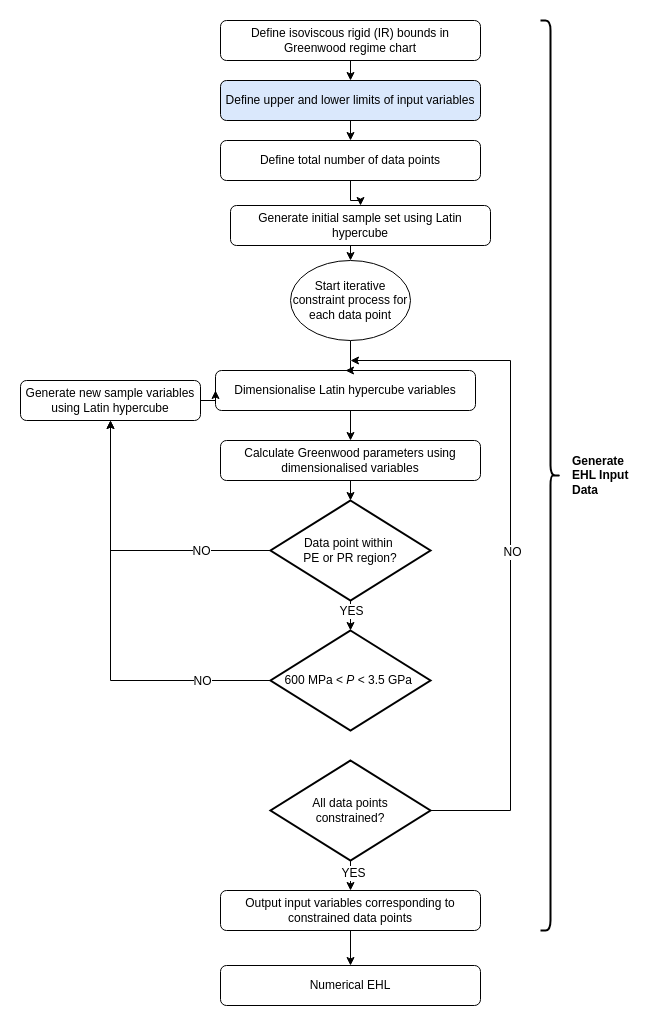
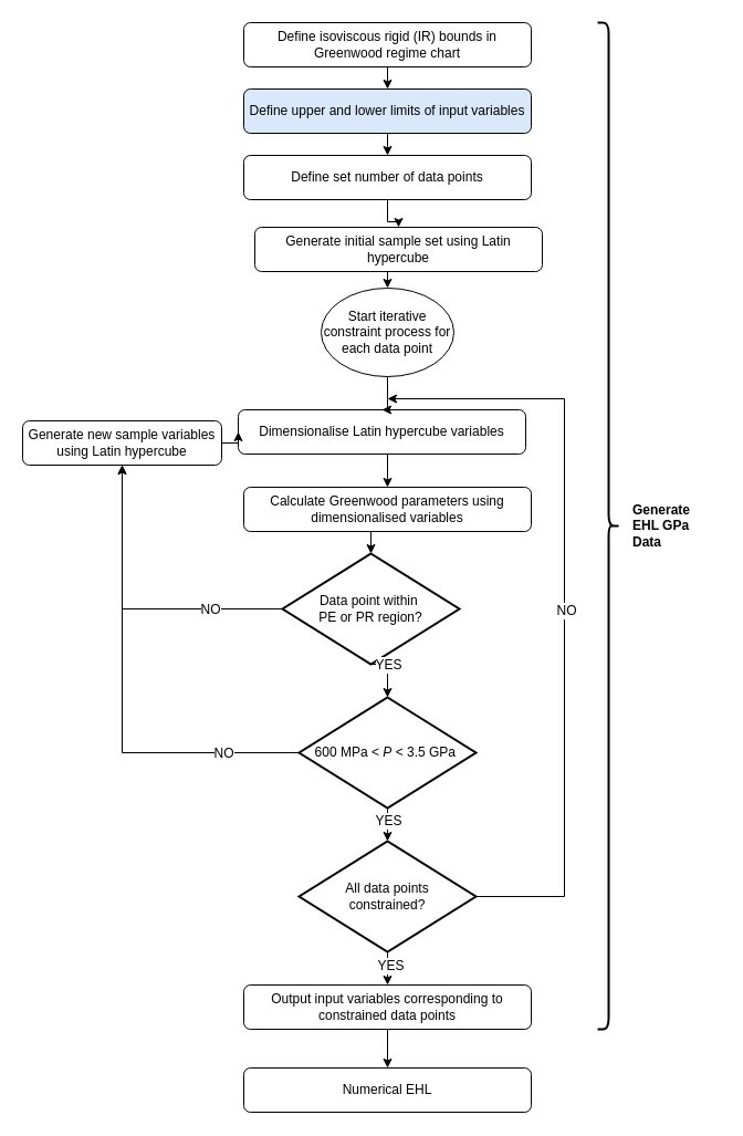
  <mxCell id="0" />
  <mxCell id="1" parent="0" />
  <mxCell id="2" style="edgeStyle=orthogonalEdgeStyle;rounded=0;orthogonalLoop=1;jettySize=auto;html=1;exitX=0.5;exitY=1;exitDx=0;exitDy=0;entryX=0.5;entryY=0;entryDx=0;entryDy=0;" edge="1" parent="1" source="3" target="35"><mxGeometry relative="1" as="geometry" /></mxCell>
  <mxCell id="3" value="Generate initial sample set using Latin hypercube" style="rounded=1;whiteSpace=wrap;html=1;fontSize=12;glass=0;strokeWidth=1;shadow=0;" parent="1" vertex="1"><mxGeometry x="230" y="205" width="260" height="40" as="geometry" /></mxCell>
  <mxCell id="4" style="edgeStyle=orthogonalEdgeStyle;rounded=0;orthogonalLoop=1;jettySize=auto;html=1;exitX=0.5;exitY=1;exitDx=0;exitDy=0;entryX=0.5;entryY=0;entryDx=0;entryDy=0;" parent="1" source="5" target="6" edge="1"><mxGeometry relative="1" as="geometry" /></mxCell>
  <mxCell id="5" value="Dimensionalise Latin hypercube variables" style="rounded=1;whiteSpace=wrap;html=1;fontSize=12;glass=0;strokeWidth=1;shadow=0;" parent="1" vertex="1"><mxGeometry x="215" y="370" width="260" height="40" as="geometry" /></mxCell>
  <mxCell id="6" value="Calculate Greenwood parameters using dimensionalised variables" style="rounded=1;whiteSpace=wrap;html=1;fontSize=12;glass=0;strokeWidth=1;shadow=0;" parent="1" vertex="1"><mxGeometry x="220" y="440" width="260" height="40" as="geometry" /></mxCell>
  <mxCell id="7" style="edgeStyle=orthogonalEdgeStyle;rounded=0;orthogonalLoop=1;jettySize=auto;html=1;exitX=0.5;exitY=1;exitDx=0;exitDy=0;entryX=0.5;entryY=0;entryDx=0;entryDy=0;" edge="1" parent="1" source="8" target="13"><mxGeometry relative="1" as="geometry" /></mxCell>
  <mxCell id="8" value="Define isoviscous rigid (IR) bounds in Greenwood regime chart" style="rounded=1;whiteSpace=wrap;html=1;fontSize=12;glass=0;strokeWidth=1;shadow=0;" parent="1" vertex="1"><mxGeometry x="220" y="20" width="260" height="40" as="geometry" /></mxCell>
  <mxCell id="9" style="edgeStyle=orthogonalEdgeStyle;rounded=0;orthogonalLoop=1;jettySize=auto;html=1;exitX=0;exitY=0.5;exitDx=0;exitDy=0;exitPerimeter=0;entryX=0.5;entryY=1;entryDx=0;entryDy=0;" edge="1" parent="1" source="11" target="28"><mxGeometry relative="1" as="geometry" /></mxCell>
  <mxCell id="10" value="NO" style="edgeLabel;html=1;align=center;verticalAlign=middle;resizable=0;points=[];fontSize=12;" vertex="1" connectable="0" parent="9"><mxGeometry x="-0.464" y="1" relative="1" as="geometry"><mxPoint x="8" y="-1" as="offset" /></mxGeometry></mxCell>
- <mxCell id="11" value="Data point within&amp;nbsp;&lt;div&gt;&lt;span style=&quot;background-color: initial;&quot;&gt;PE or PR region?&lt;/span&gt;&lt;/div&gt;" style="strokeWidth=2;html=1;shape=mxgraph.flowchart.decision;whiteSpace=wrap;" vertex="1" parent="1"><mxGeometry x="270" y="500" width="160" height="100" as="geometry" /></mxCell>
+ <mxCell id="11" value="Data point within&amp;nbsp;&lt;div&gt;&lt;span style=&quot;background-color: initial;&quot;&gt;PE or PR region?&lt;/span&gt;&lt;/div&gt;" style="strokeWidth=2;html=1;shape=mxgraph.flowchart.decision;whiteSpace=wrap;" vertex="1" parent="1"><mxGeometry x="255" y="500" width="160" height="100" as="geometry" /></mxCell>
  <mxCell id="12" style="edgeStyle=orthogonalEdgeStyle;rounded=0;orthogonalLoop=1;jettySize=auto;html=1;exitX=0.5;exitY=1;exitDx=0;exitDy=0;entryX=0.5;entryY=0;entryDx=0;entryDy=0;" edge="1" parent="1" source="13" target="15"><mxGeometry relative="1" as="geometry" /></mxCell>
  <mxCell id="13" value="Define upper and lower limits of input variables" style="rounded=1;whiteSpace=wrap;html=1;fontSize=12;glass=0;strokeWidth=1;shadow=0;fillColor=#dae8fc;" vertex="1" parent="1"><mxGeometry x="220" y="80" width="260" height="40" as="geometry" /></mxCell>
  <mxCell id="14" style="edgeStyle=orthogonalEdgeStyle;rounded=0;orthogonalLoop=1;jettySize=auto;html=1;exitX=0.5;exitY=1;exitDx=0;exitDy=0;" edge="1" parent="1" source="15" target="3"><mxGeometry relative="1" as="geometry" /></mxCell>
- <mxCell id="15" value="Define total number of data points" style="rounded=1;whiteSpace=wrap;html=1;fontSize=12;glass=0;strokeWidth=1;shadow=0;" vertex="1" parent="1"><mxGeometry x="220" y="140" width="260" height="40" as="geometry" /></mxCell>
+ <mxCell id="15" value="Define set number of data points" style="rounded=1;whiteSpace=wrap;html=1;fontSize=12;glass=0;strokeWidth=1;shadow=0;" vertex="1" parent="1"><mxGeometry x="220" y="140" width="260" height="40" as="geometry" /></mxCell>
  <mxCell id="16" style="edgeStyle=orthogonalEdgeStyle;rounded=0;orthogonalLoop=1;jettySize=auto;html=1;exitX=0.5;exitY=1;exitDx=0;exitDy=0;exitPerimeter=0;entryX=0.5;entryY=0;entryDx=0;entryDy=0;" edge="1" parent="1" source="31" target="25"><mxGeometry relative="1" as="geometry"><mxPoint x="350.31" y="915" as="targetPoint" /><mxPoint x="350" y="890" as="sourcePoint" /></mxGeometry></mxCell>
  <mxCell id="17" value="YES" style="edgeLabel;html=1;align=center;verticalAlign=middle;resizable=0;points=[];fontSize=12;" vertex="1" connectable="0" parent="16"><mxGeometry x="-0.175" y="2" relative="1" as="geometry"><mxPoint as="offset" /></mxGeometry></mxCell>
  <mxCell id="18" style="edgeStyle=orthogonalEdgeStyle;rounded=0;orthogonalLoop=1;jettySize=auto;html=1;exitX=0;exitY=0.5;exitDx=0;exitDy=0;exitPerimeter=0;entryX=0.5;entryY=1;entryDx=0;entryDy=0;" edge="1" parent="1" source="20" target="28"><mxGeometry relative="1" as="geometry" /></mxCell>
  <mxCell id="19" value="NO" style="edgeLabel;html=1;align=center;verticalAlign=middle;resizable=0;points=[];fontSize=12;" vertex="1" connectable="0" parent="18"><mxGeometry x="-0.679" y="1" relative="1" as="geometry"><mxPoint x="-2" y="-1" as="offset" /></mxGeometry></mxCell>
  <mxCell id="20" value="600 MPa &amp;lt; &lt;i&gt;P&lt;/i&gt; &amp;lt; 3.5 GPa&amp;nbsp;" style="strokeWidth=2;html=1;shape=mxgraph.flowchart.decision;whiteSpace=wrap;" vertex="1" parent="1"><mxGeometry x="270" y="630" width="160" height="100" as="geometry" /></mxCell>
  <mxCell id="21" style="edgeStyle=orthogonalEdgeStyle;rounded=0;orthogonalLoop=1;jettySize=auto;html=1;exitX=0.5;exitY=1;exitDx=0;exitDy=0;exitPerimeter=0;entryX=0.5;entryY=0;entryDx=0;entryDy=0;entryPerimeter=0;" edge="1" parent="1" source="11" target="20"><mxGeometry relative="1" as="geometry" /></mxCell>
  <mxCell id="22" value="YES" style="edgeLabel;html=1;align=center;verticalAlign=middle;resizable=0;points=[];fontSize=12;" vertex="1" connectable="0" parent="21"><mxGeometry x="-0.319" relative="1" as="geometry"><mxPoint as="offset" /></mxGeometry></mxCell>
  <mxCell id="23" style="edgeStyle=orthogonalEdgeStyle;rounded=0;orthogonalLoop=1;jettySize=auto;html=1;exitX=0.5;exitY=1;exitDx=0;exitDy=0;entryX=0.5;entryY=0;entryDx=0;entryDy=0;entryPerimeter=0;" edge="1" parent="1" source="6" target="11"><mxGeometry relative="1" as="geometry" /></mxCell>
  <mxCell id="24" style="edgeStyle=orthogonalEdgeStyle;rounded=0;orthogonalLoop=1;jettySize=auto;html=1;exitX=0.5;exitY=1;exitDx=0;exitDy=0;entryX=0.5;entryY=0;entryDx=0;entryDy=0;" edge="1" parent="1" source="25" target="37"><mxGeometry relative="1" as="geometry" /></mxCell>
  <mxCell id="25" value="Output input variables corresponding to constrained data points" style="rounded=1;whiteSpace=wrap;html=1;fontSize=12;glass=0;strokeWidth=1;shadow=0;" vertex="1" parent="1"><mxGeometry x="220" y="890" width="260" height="40" as="geometry" /></mxCell>
- <mxCell id="26" value="&lt;b&gt;Generate&lt;/b&gt;&lt;div&gt;&lt;b&gt;EHL Input&lt;/b&gt;&lt;/div&gt;&lt;div style=&quot;&quot;&gt;&lt;span style=&quot;background-color: initial;&quot;&gt;&lt;b&gt;Data&lt;/b&gt;&lt;/span&gt;&lt;/div&gt;" style="text;html=1;align=left;verticalAlign=middle;resizable=0;points=[];autosize=1;strokeColor=none;fillColor=none;" vertex="1" parent="1"><mxGeometry x="570" y="445" width="80" height="60" as="geometry" /></mxCell>
+ <mxCell id="26" value="&lt;b&gt;Generate&lt;/b&gt;&lt;div&gt;&lt;b&gt;EHL GPa&lt;/b&gt;&lt;/div&gt;&lt;div style=&quot;&quot;&gt;&lt;span style=&quot;background-color: initial;&quot;&gt;&lt;b&gt;Data&lt;/b&gt;&lt;/span&gt;&lt;/div&gt;" style="text;html=1;align=left;verticalAlign=middle;resizable=0;points=[];autosize=1;strokeColor=none;fillColor=none;" vertex="1" parent="1"><mxGeometry x="570" y="445" width="80" height="60" as="geometry" /></mxCell>
  <mxCell id="27" style="edgeStyle=orthogonalEdgeStyle;rounded=0;orthogonalLoop=1;jettySize=auto;html=1;exitX=1;exitY=0.5;exitDx=0;exitDy=0;entryX=0;entryY=0.5;entryDx=0;entryDy=0;" edge="1" parent="1" source="28" target="5"><mxGeometry relative="1" as="geometry" /></mxCell>
  <mxCell id="28" value="Generate new sample variables using Latin hypercube" style="rounded=1;whiteSpace=wrap;html=1;fontSize=12;glass=0;strokeWidth=1;shadow=0;" vertex="1" parent="1"><mxGeometry x="20" y="380" width="180" height="40" as="geometry" /></mxCell>
  <mxCell id="29" style="edgeStyle=orthogonalEdgeStyle;rounded=0;orthogonalLoop=1;jettySize=auto;html=1;exitX=1;exitY=0.5;exitDx=0;exitDy=0;exitPerimeter=0;" edge="1" parent="1" source="31"><mxGeometry relative="1" as="geometry"><mxPoint x="350" y="360" as="targetPoint" /><Array as="points"><mxPoint x="510" y="810" /><mxPoint x="510" y="360" /></Array></mxGeometry></mxCell>
  <mxCell id="30" value="NO" style="edgeLabel;html=1;align=center;verticalAlign=middle;resizable=0;points=[];fontSize=12;" vertex="1" connectable="0" parent="29"><mxGeometry x="0.149" y="-1" relative="1" as="geometry"><mxPoint y="57" as="offset" /></mxGeometry></mxCell>
  <mxCell id="31" value="All data points&lt;div&gt;constrained?&lt;/div&gt;" style="strokeWidth=2;html=1;shape=mxgraph.flowchart.decision;whiteSpace=wrap;" vertex="1" parent="1"><mxGeometry x="270" y="760" width="160" height="100" as="geometry" /></mxCell>
+ <mxCell id="32" style="edgeStyle=orthogonalEdgeStyle;rounded=0;orthogonalLoop=1;jettySize=auto;html=1;exitX=0.5;exitY=1;exitDx=0;exitDy=0;exitPerimeter=0;entryX=0.5;entryY=0;entryDx=0;entryDy=0;entryPerimeter=0;" edge="1" parent="1" source="20" target="31"><mxGeometry relative="1" as="geometry" /></mxCell>
+ <mxCell id="33" value="YES" style="edgeLabel;html=1;align=center;verticalAlign=middle;resizable=0;points=[];fontSize=12;" vertex="1" connectable="0" parent="32"><mxGeometry x="-0.1" relative="1" as="geometry"><mxPoint y="-3" as="offset" /></mxGeometry></mxCell>
  <mxCell id="34" style="edgeStyle=orthogonalEdgeStyle;rounded=0;orthogonalLoop=1;jettySize=auto;html=1;exitX=0.5;exitY=1;exitDx=0;exitDy=0;entryX=0.5;entryY=0;entryDx=0;entryDy=0;" edge="1" parent="1" source="35" target="5"><mxGeometry relative="1" as="geometry"><Array as="points"><mxPoint x="350" y="360" /><mxPoint x="350" y="360" /></Array></mxGeometry></mxCell>
  <mxCell id="35" value="Start iterative constraint process for each data point" style="ellipse;whiteSpace=wrap;html=1;" vertex="1" parent="1"><mxGeometry x="290" y="260" width="120" height="80" as="geometry" /></mxCell>
  <mxCell id="36" value="" style="shape=curlyBracket;whiteSpace=wrap;html=1;rounded=1;flipH=1;labelPosition=right;verticalLabelPosition=middle;align=left;verticalAlign=middle;strokeWidth=2;" vertex="1" parent="1"><mxGeometry x="540" y="20" width="20" height="910" as="geometry" /></mxCell>
  <mxCell id="37" value="Numerical EHL" style="rounded=1;whiteSpace=wrap;html=1;fontSize=12;glass=0;strokeWidth=1;shadow=0;" vertex="1" parent="1"><mxGeometry x="220" y="965" width="260" height="40" as="geometry" /></mxCell>
